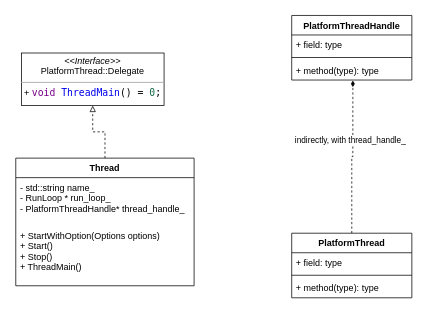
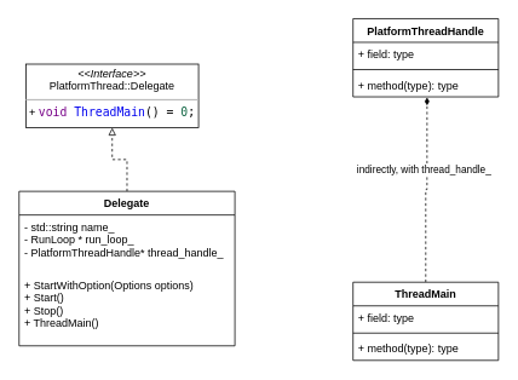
  <mxCell id="0" />
  <mxCell id="1" parent="0" />
  <mxCell id="2" style="edgeStyle=orthogonalEdgeStyle;rounded=0;orthogonalLoop=1;jettySize=auto;html=1;endArrow=block;endFill=0;dashed=1;" edge="1" parent="1" source="3" target="7"><mxGeometry relative="1" as="geometry" /></mxCell>
- <mxCell id="3" value="Thread" style="swimlane;fontStyle=1;align=center;verticalAlign=top;childLayout=stackLayout;horizontal=1;startSize=26;horizontalStack=0;resizeParent=1;resizeParentMax=0;resizeLast=0;collapsible=1;marginBottom=0;" vertex="1" parent="1"><mxGeometry x="20.5" y="210" width="237.5" height="170" as="geometry" /></mxCell>
+ <mxCell id="3" value="Delegate" style="swimlane;fontStyle=1;align=center;verticalAlign=top;childLayout=stackLayout;horizontal=1;startSize=26;horizontalStack=0;resizeParent=1;resizeParentMax=0;resizeLast=0;collapsible=1;marginBottom=0;" vertex="1" parent="1"><mxGeometry x="20.5" y="210" width="237.5" height="170" as="geometry" /></mxCell>
  <mxCell id="4" value="- std::string name_&#10;- RunLoop * run_loop_&#10;- PlatformThreadHandle* thread_handle_" style="text;strokeColor=none;fillColor=none;align=left;verticalAlign=top;spacingLeft=4;spacingRight=4;overflow=hidden;rotatable=0;points=[[0,0.5],[1,0.5]];portConstraint=eastwest;" vertex="1" parent="3"><mxGeometry y="26" width="237.5" height="64" as="geometry" /></mxCell>
  <mxCell id="5" value="" style="line;strokeWidth=1;fillColor=none;align=left;verticalAlign=middle;spacingTop=-1;spacingLeft=3;spacingRight=3;rotatable=0;labelPosition=right;points=[];portConstraint=eastwest;strokeColor=inherit;" vertex="1" parent="3"><mxGeometry y="90" width="237.5" as="geometry" /></mxCell>
  <mxCell id="6" value="+ StartWithOption(Options options)&#10;+ Start()&#10;+ Stop()&#10;+ ThreadMain()&#10;" style="text;strokeColor=none;fillColor=none;align=left;verticalAlign=top;spacingLeft=4;spacingRight=4;overflow=hidden;rotatable=0;points=[[0,0.5],[1,0.5]];portConstraint=eastwest;" vertex="1" parent="3"><mxGeometry y="90" width="237.5" height="80" as="geometry" /></mxCell>
  <mxCell id="7" value="&lt;p style=&quot;margin:0px;margin-top:4px;text-align:center;&quot;&gt;&lt;i&gt;&amp;lt;&amp;lt;Interface&amp;gt;&amp;gt;&lt;/i&gt;&lt;br&gt;PlatformThread::Delegate&lt;br&gt;&lt;/p&gt;&lt;hr size=&quot;1&quot;&gt;&lt;p style=&quot;margin:0px;margin-left:4px;&quot;&gt;&lt;/p&gt;&lt;p style=&quot;margin:0px;margin-left:4px;&quot;&gt;+&amp;nbsp;&lt;span style=&quot;margin: 0px; padding: 0px; box-sizing: border-box; border-color: var(--border); color: rgb(119, 0, 136); font-family: monospace; font-size: medium; background-color: rgb(255, 255, 255);&quot; class=&quot;cm-keyword&quot;&gt;void&lt;/span&gt;&lt;span style=&quot;font-family: monospace; font-size: medium; background-color: rgb(255, 255, 255);&quot;&gt; &lt;/span&gt;&lt;a style=&quot;margin: 0px; padding: 0px; box-sizing: border-box; border-color: var(--border); text-decoration-line: none; font-family: monospace; font-size: medium; background-color: rgb(255, 255, 255);&quot; data-key=&quot;83&quot; href=&quot;https://source.chromium.org/chromium/chromium/src/+/main:base/threading/platform_thread.h;drc=9e249731c0b1aab0e53fb776b9c11e673e721c45;bpv=1;bpt=1;l=143?gsn=ThreadMain&amp;amp;gs=kythe%3A%2F%2Fchromium.googlesource.com%2Fchromium%2Fsrc%3Flang%3Dc%252B%252B%3Fpath%3Dbase%2Fthreading%2Fplatform_thread.h%23kZwGQLcffSreJm4Mh7NLUbjs5P3XpFk_jl-PvB84Z40&quot; class=&quot;semantic-decoration&quot;&gt;ThreadMain&lt;/a&gt;&lt;span style=&quot;font-family: monospace; font-size: medium; background-color: rgb(255, 255, 255);&quot;&gt;() = &lt;/span&gt;&lt;span style=&quot;margin: 0px; padding: 0px; box-sizing: border-box; border-color: var(--border); color: rgb(17, 102, 68); font-family: monospace; font-size: medium; background-color: rgb(255, 255, 255);&quot; class=&quot;cm-number&quot;&gt;0&lt;/span&gt;&lt;span style=&quot;font-family: monospace; font-size: medium; background-color: rgb(255, 255, 255);&quot;&gt;;&lt;/span&gt;&lt;br&gt;&lt;/p&gt;" style="verticalAlign=top;align=left;overflow=fill;fontSize=12;fontFamily=Helvetica;html=1;" vertex="1" parent="1"><mxGeometry x="28" y="70" width="190" height="70" as="geometry" /></mxCell>
  <mxCell id="8" style="edgeStyle=orthogonalEdgeStyle;rounded=0;orthogonalLoop=1;jettySize=auto;html=1;exitX=0.5;exitY=0;exitDx=0;exitDy=0;entryX=0.509;entryY=1.022;entryDx=0;entryDy=0;entryPerimeter=0;dashed=1;endArrow=diamondThin;endFill=1;" edge="1" parent="1" source="10" target="17"><mxGeometry relative="1" as="geometry" /></mxCell>
  <mxCell id="9" value="indirectly, with thread_handle_" style="edgeLabel;html=1;align=center;verticalAlign=middle;resizable=0;points=[];" vertex="1" connectable="0" parent="8"><mxGeometry x="0.227" y="4" relative="1" as="geometry"><mxPoint as="offset" /></mxGeometry></mxCell>
- <mxCell id="10" value="PlatformThread" style="swimlane;fontStyle=1;align=center;verticalAlign=top;childLayout=stackLayout;horizontal=1;startSize=26;horizontalStack=0;resizeParent=1;resizeParentMax=0;resizeLast=0;collapsible=1;marginBottom=0;" vertex="1" parent="1"><mxGeometry x="388" y="310" width="160" height="86" as="geometry" /></mxCell>
+ <mxCell id="10" value="ThreadMain" style="swimlane;fontStyle=1;align=center;verticalAlign=top;childLayout=stackLayout;horizontal=1;startSize=26;horizontalStack=0;resizeParent=1;resizeParentMax=0;resizeLast=0;collapsible=1;marginBottom=0;" vertex="1" parent="1"><mxGeometry x="388" y="310" width="160" height="86" as="geometry" /></mxCell>
  <mxCell id="11" value="+ field: type" style="text;strokeColor=none;fillColor=none;align=left;verticalAlign=top;spacingLeft=4;spacingRight=4;overflow=hidden;rotatable=0;points=[[0,0.5],[1,0.5]];portConstraint=eastwest;" vertex="1" parent="10"><mxGeometry y="26" width="160" height="26" as="geometry" /></mxCell>
  <mxCell id="12" value="" style="line;strokeWidth=1;fillColor=none;align=left;verticalAlign=middle;spacingTop=-1;spacingLeft=3;spacingRight=3;rotatable=0;labelPosition=right;points=[];portConstraint=eastwest;strokeColor=inherit;" vertex="1" parent="10"><mxGeometry y="52" width="160" height="8" as="geometry" /></mxCell>
  <mxCell id="13" value="+ method(type): type" style="text;strokeColor=none;fillColor=none;align=left;verticalAlign=top;spacingLeft=4;spacingRight=4;overflow=hidden;rotatable=0;points=[[0,0.5],[1,0.5]];portConstraint=eastwest;" vertex="1" parent="10"><mxGeometry y="60" width="160" height="26" as="geometry" /></mxCell>
  <mxCell id="14" value="PlatformThreadHandle" style="swimlane;fontStyle=1;align=center;verticalAlign=top;childLayout=stackLayout;horizontal=1;startSize=26;horizontalStack=0;resizeParent=1;resizeParentMax=0;resizeLast=0;collapsible=1;marginBottom=0;" vertex="1" parent="1"><mxGeometry x="388" y="20" width="160" height="86" as="geometry" /></mxCell>
  <mxCell id="15" value="+ field: type" style="text;strokeColor=none;fillColor=none;align=left;verticalAlign=top;spacingLeft=4;spacingRight=4;overflow=hidden;rotatable=0;points=[[0,0.5],[1,0.5]];portConstraint=eastwest;" vertex="1" parent="14"><mxGeometry y="26" width="160" height="26" as="geometry" /></mxCell>
  <mxCell id="16" value="" style="line;strokeWidth=1;fillColor=none;align=left;verticalAlign=middle;spacingTop=-1;spacingLeft=3;spacingRight=3;rotatable=0;labelPosition=right;points=[];portConstraint=eastwest;strokeColor=inherit;" vertex="1" parent="14"><mxGeometry y="52" width="160" height="8" as="geometry" /></mxCell>
  <mxCell id="17" value="+ method(type): type" style="text;strokeColor=none;fillColor=none;align=left;verticalAlign=top;spacingLeft=4;spacingRight=4;overflow=hidden;rotatable=0;points=[[0,0.5],[1,0.5]];portConstraint=eastwest;" vertex="1" parent="14"><mxGeometry y="60" width="160" height="26" as="geometry" /></mxCell>
